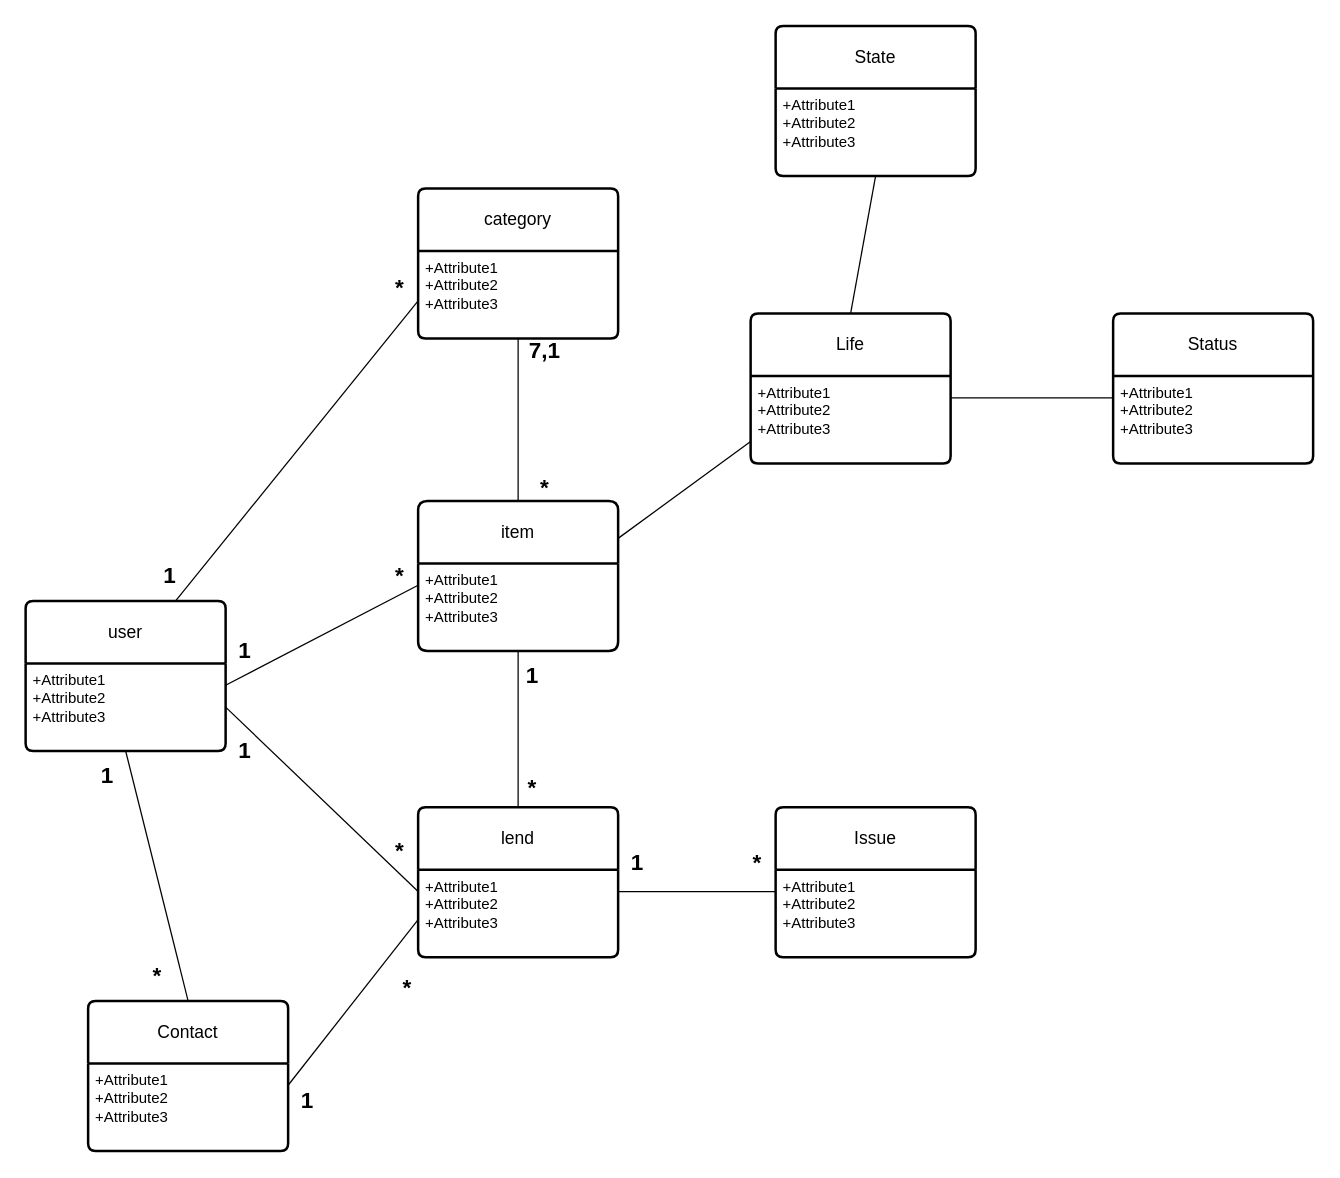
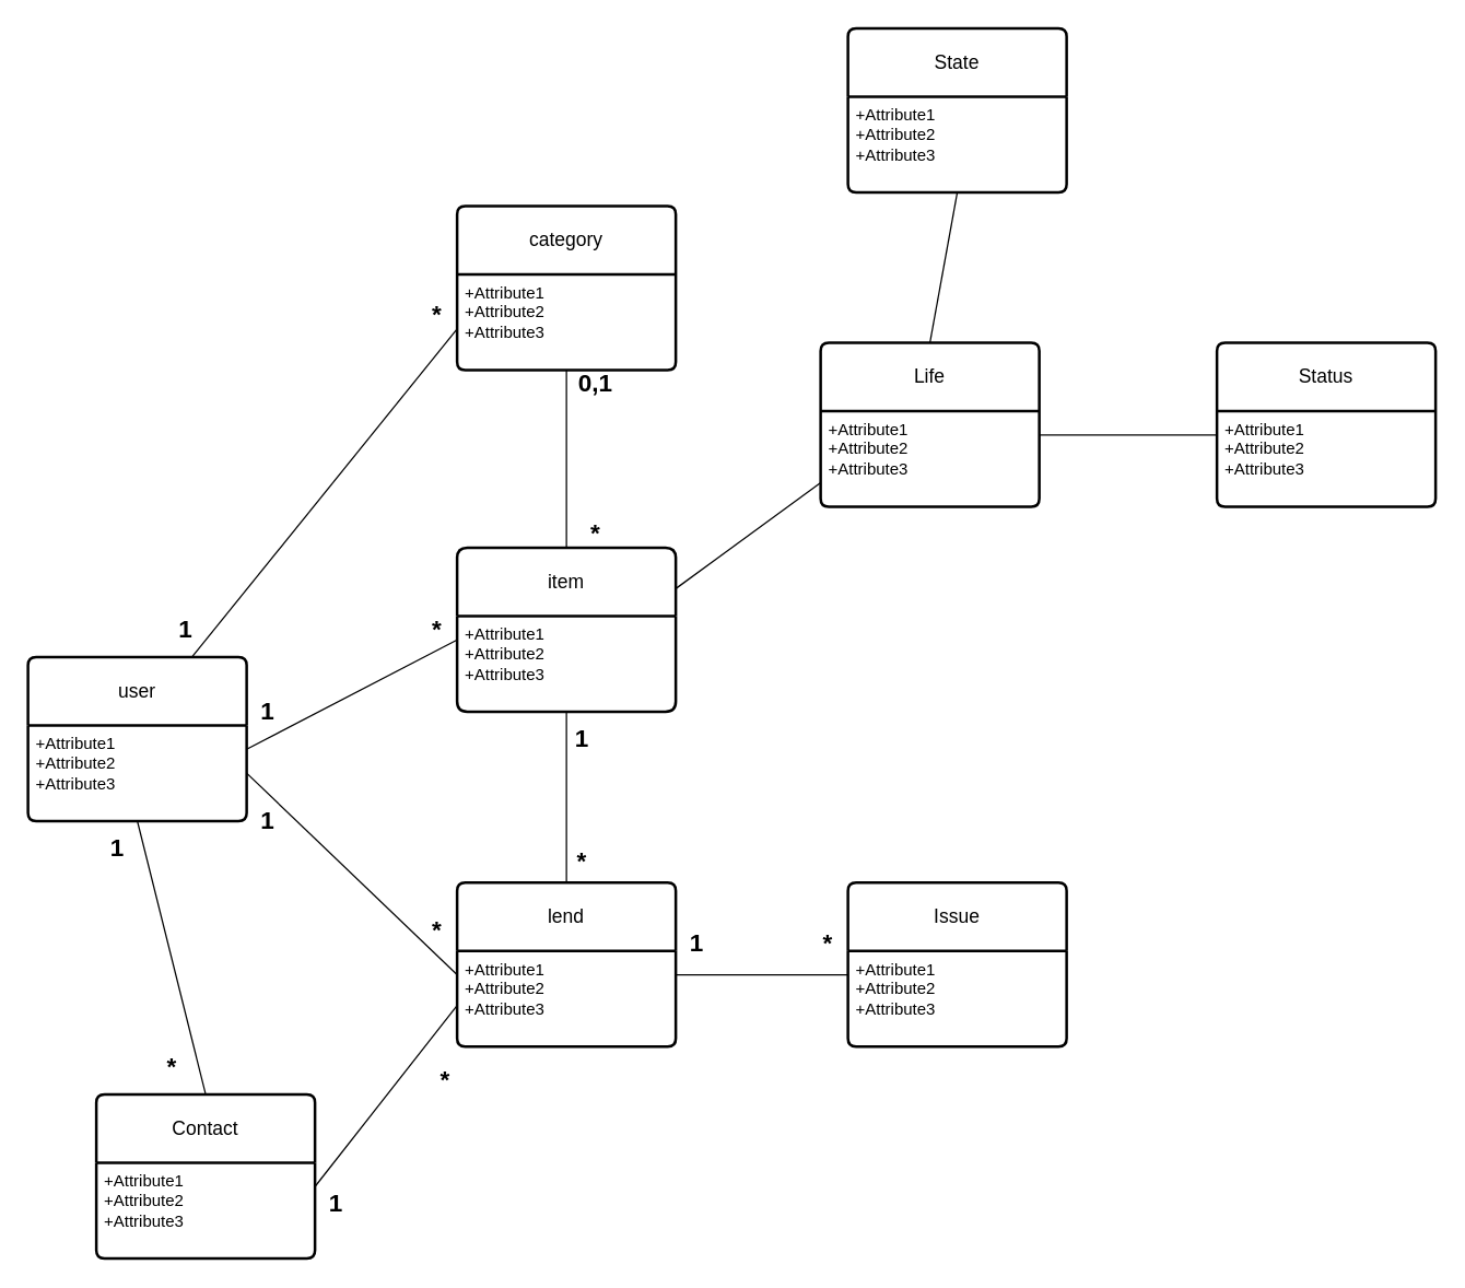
  <mxCell id="0" />
  <mxCell id="1" parent="0" />
  <mxCell id="2" value="item" style="swimlane;childLayout=stackLayout;horizontal=1;startSize=50;horizontalStack=0;rounded=1;fontSize=14;fontStyle=0;strokeWidth=2;resizeParent=0;resizeLast=1;shadow=0;dashed=0;align=center;arcSize=5;whiteSpace=wrap;html=1;" vertex="1" parent="1"><mxGeometry x="334" y="400" width="160" height="120" as="geometry" /></mxCell>
  <mxCell id="3" value="+Attribute1&#10;+Attribute2&#10;+Attribute3" style="align=left;strokeColor=none;fillColor=none;spacingLeft=4;fontSize=12;verticalAlign=top;resizable=0;rotatable=0;part=1;html=1;" vertex="1" parent="2"><mxGeometry y="50" width="160" height="70" as="geometry" /></mxCell>
  <mxCell id="4" value="category" style="swimlane;childLayout=stackLayout;horizontal=1;startSize=50;horizontalStack=0;rounded=1;fontSize=14;fontStyle=0;strokeWidth=2;resizeParent=0;resizeLast=1;shadow=0;dashed=0;align=center;arcSize=4;whiteSpace=wrap;html=1;" vertex="1" parent="1"><mxGeometry x="334" y="150" width="160" height="120" as="geometry" /></mxCell>
  <mxCell id="5" value="+Attribute1&#10;+Attribute2&#10;+Attribute3" style="align=left;strokeColor=none;fillColor=none;spacingLeft=4;fontSize=12;verticalAlign=top;resizable=0;rotatable=0;part=1;html=1;" vertex="1" parent="4"><mxGeometry y="50" width="160" height="70" as="geometry" /></mxCell>
  <mxCell id="6" value="lend" style="swimlane;childLayout=stackLayout;horizontal=1;startSize=50;horizontalStack=0;rounded=1;fontSize=14;fontStyle=0;strokeWidth=2;resizeParent=0;resizeLast=1;shadow=0;dashed=0;align=center;arcSize=4;whiteSpace=wrap;html=1;" vertex="1" parent="1"><mxGeometry x="334" y="645" width="160" height="120" as="geometry" /></mxCell>
  <mxCell id="7" value="+Attribute1&#10;+Attribute2&#10;+Attribute3" style="align=left;strokeColor=none;fillColor=none;spacingLeft=4;fontSize=12;verticalAlign=top;resizable=0;rotatable=0;part=1;html=1;" vertex="1" parent="6"><mxGeometry y="50" width="160" height="70" as="geometry" /></mxCell>
  <mxCell id="8" value="user" style="swimlane;childLayout=stackLayout;horizontal=1;startSize=50;horizontalStack=0;rounded=1;fontSize=14;fontStyle=0;strokeWidth=2;resizeParent=0;resizeLast=1;shadow=0;dashed=0;align=center;arcSize=4;whiteSpace=wrap;html=1;" vertex="1" parent="1"><mxGeometry x="20" y="480" width="160" height="120" as="geometry" /></mxCell>
  <mxCell id="9" value="+Attribute1&#10;+Attribute2&#10;+Attribute3" style="align=left;strokeColor=none;fillColor=none;spacingLeft=4;fontSize=12;verticalAlign=top;resizable=0;rotatable=0;part=1;html=1;" vertex="1" parent="8"><mxGeometry y="50" width="160" height="70" as="geometry" /></mxCell>
  <mxCell id="10" value="" style="endArrow=none;html=1;rounded=0;exitX=1;exitY=0.25;exitDx=0;exitDy=0;entryX=0;entryY=0.25;entryDx=0;entryDy=0;" edge="1" parent="1" source="9" target="3"><mxGeometry relative="1" as="geometry"><mxPoint x="250" y="530" as="sourcePoint" /><mxPoint x="270" y="467.5" as="targetPoint" /></mxGeometry></mxCell>
  <mxCell id="11" value="" style="endArrow=none;html=1;rounded=0;entryX=0.5;entryY=0;entryDx=0;entryDy=0;exitX=0.5;exitY=1;exitDx=0;exitDy=0;" edge="1" parent="1" source="5" target="2"><mxGeometry relative="1" as="geometry"><mxPoint x="250" y="530" as="sourcePoint" /><mxPoint x="410" y="530" as="targetPoint" /></mxGeometry></mxCell>
  <mxCell id="12" value="&lt;b&gt;&lt;font style=&quot;font-size: 18px;&quot;&gt;*&lt;/font&gt;&lt;/b&gt;" style="text;html=1;align=center;verticalAlign=middle;resizable=0;points=[];autosize=1;strokeColor=none;fillColor=none;" vertex="1" parent="1"><mxGeometry x="304" y="440" width="30" height="40" as="geometry" /></mxCell>
  <mxCell id="13" value="&lt;b&gt;&lt;font style=&quot;font-size: 18px;&quot;&gt;1&lt;/font&gt;&lt;/b&gt;" style="text;html=1;align=center;verticalAlign=middle;resizable=0;points=[];autosize=1;strokeColor=none;fillColor=none;" vertex="1" parent="1"><mxGeometry x="180" y="500" width="30" height="40" as="geometry" /></mxCell>
- <mxCell id="14" value="&lt;b&gt;&lt;font style=&quot;font-size: 18px;&quot;&gt;7,1&lt;/font&gt;&lt;/b&gt;" style="text;html=1;align=center;verticalAlign=middle;resizable=0;points=[];autosize=1;strokeColor=none;fillColor=none;" vertex="1" parent="1"><mxGeometry x="410" y="260" width="50" height="40" as="geometry" /></mxCell>
+ <mxCell id="14" value="&lt;b&gt;&lt;font style=&quot;font-size: 18px;&quot;&gt;0,1&lt;/font&gt;&lt;/b&gt;" style="text;html=1;align=center;verticalAlign=middle;resizable=0;points=[];autosize=1;strokeColor=none;fillColor=none;" vertex="1" parent="1"><mxGeometry x="410" y="260" width="50" height="40" as="geometry" /></mxCell>
  <mxCell id="15" value="&lt;b&gt;&lt;font style=&quot;font-size: 18px;&quot;&gt;*&lt;/font&gt;&lt;/b&gt;" style="text;html=1;align=center;verticalAlign=middle;resizable=0;points=[];autosize=1;strokeColor=none;fillColor=none;" vertex="1" parent="1"><mxGeometry x="420" y="370" width="30" height="40" as="geometry" /></mxCell>
  <mxCell id="16" value="" style="endArrow=none;html=1;rounded=0;exitX=1;exitY=0.5;exitDx=0;exitDy=0;entryX=0;entryY=0.25;entryDx=0;entryDy=0;" edge="1" parent="1" source="9" target="7"><mxGeometry relative="1" as="geometry"><mxPoint x="250" y="530" as="sourcePoint" /><mxPoint x="410" y="530" as="targetPoint" /></mxGeometry></mxCell>
  <mxCell id="17" value="&lt;b&gt;&lt;font style=&quot;font-size: 18px;&quot;&gt;1&lt;/font&gt;&lt;/b&gt;" style="text;html=1;align=center;verticalAlign=middle;resizable=0;points=[];autosize=1;strokeColor=none;fillColor=none;" vertex="1" parent="1"><mxGeometry x="180" y="580" width="30" height="40" as="geometry" /></mxCell>
  <mxCell id="18" value="&lt;b&gt;&lt;font style=&quot;font-size: 18px;&quot;&gt;*&lt;/font&gt;&lt;/b&gt;" style="text;html=1;align=center;verticalAlign=middle;resizable=0;points=[];autosize=1;strokeColor=none;fillColor=none;" vertex="1" parent="1"><mxGeometry x="304" y="660" width="30" height="40" as="geometry" /></mxCell>
  <mxCell id="19" value="" style="endArrow=none;html=1;rounded=0;entryX=0.5;entryY=0;entryDx=0;entryDy=0;exitX=0.5;exitY=1;exitDx=0;exitDy=0;" edge="1" parent="1" source="3" target="6"><mxGeometry relative="1" as="geometry"><mxPoint x="250" y="530" as="sourcePoint" /><mxPoint x="410" y="530" as="targetPoint" /></mxGeometry></mxCell>
  <mxCell id="20" value="&lt;b&gt;&lt;font style=&quot;font-size: 18px;&quot;&gt;*&lt;/font&gt;&lt;/b&gt;" style="text;html=1;align=center;verticalAlign=middle;resizable=0;points=[];autosize=1;strokeColor=none;fillColor=none;" vertex="1" parent="1"><mxGeometry x="410" y="610" width="30" height="40" as="geometry" /></mxCell>
  <mxCell id="21" value="&lt;b&gt;&lt;font style=&quot;font-size: 18px;&quot;&gt;1&lt;/font&gt;&lt;/b&gt;" style="text;html=1;align=center;verticalAlign=middle;resizable=0;points=[];autosize=1;strokeColor=none;fillColor=none;" vertex="1" parent="1"><mxGeometry x="410" y="520" width="30" height="40" as="geometry" /></mxCell>
  <mxCell id="22" value="" style="endArrow=none;html=1;rounded=0;exitX=0.75;exitY=0;exitDx=0;exitDy=0;entryX=0;entryY=0.75;entryDx=0;entryDy=0;" edge="1" parent="1" source="8" target="4"><mxGeometry relative="1" as="geometry"><mxPoint x="250" y="530" as="sourcePoint" /><mxPoint x="410" y="530" as="targetPoint" /></mxGeometry></mxCell>
  <mxCell id="23" value="&lt;b&gt;&lt;font style=&quot;font-size: 18px;&quot;&gt;1&lt;/font&gt;&lt;/b&gt;" style="text;html=1;align=center;verticalAlign=middle;resizable=0;points=[];autosize=1;strokeColor=none;fillColor=none;" vertex="1" parent="1"><mxGeometry x="120" y="440" width="30" height="40" as="geometry" /></mxCell>
  <mxCell id="24" value="&lt;b&gt;&lt;font style=&quot;font-size: 18px;&quot;&gt;*&lt;/font&gt;&lt;/b&gt;" style="text;html=1;align=center;verticalAlign=middle;resizable=0;points=[];autosize=1;strokeColor=none;fillColor=none;" vertex="1" parent="1"><mxGeometry x="304" y="210" width="30" height="40" as="geometry" /></mxCell>
  <mxCell id="25" value="State" style="swimlane;childLayout=stackLayout;horizontal=1;startSize=50;horizontalStack=0;rounded=1;fontSize=14;fontStyle=0;strokeWidth=2;resizeParent=0;resizeLast=1;shadow=0;dashed=0;align=center;arcSize=4;whiteSpace=wrap;html=1;" vertex="1" parent="1"><mxGeometry x="620" y="20" width="160" height="120" as="geometry" /></mxCell>
  <mxCell id="26" value="+Attribute1&#10;+Attribute2&#10;+Attribute3" style="align=left;strokeColor=none;fillColor=none;spacingLeft=4;fontSize=12;verticalAlign=top;resizable=0;rotatable=0;part=1;html=1;" vertex="1" parent="25"><mxGeometry y="50" width="160" height="70" as="geometry" /></mxCell>
  <mxCell id="27" value="Issue" style="swimlane;childLayout=stackLayout;horizontal=1;startSize=50;horizontalStack=0;rounded=1;fontSize=14;fontStyle=0;strokeWidth=2;resizeParent=0;resizeLast=1;shadow=0;dashed=0;align=center;arcSize=4;whiteSpace=wrap;html=1;" vertex="1" parent="1"><mxGeometry x="620" y="645" width="160" height="120" as="geometry" /></mxCell>
  <mxCell id="28" value="+Attribute1&#10;+Attribute2&#10;+Attribute3" style="align=left;strokeColor=none;fillColor=none;spacingLeft=4;fontSize=12;verticalAlign=top;resizable=0;rotatable=0;part=1;html=1;" vertex="1" parent="27"><mxGeometry y="50" width="160" height="70" as="geometry" /></mxCell>
  <mxCell id="29" value="Contact" style="swimlane;childLayout=stackLayout;horizontal=1;startSize=50;horizontalStack=0;rounded=1;fontSize=14;fontStyle=0;strokeWidth=2;resizeParent=0;resizeLast=1;shadow=0;dashed=0;align=center;arcSize=4;whiteSpace=wrap;html=1;" vertex="1" parent="1"><mxGeometry x="70" y="800" width="160" height="120" as="geometry" /></mxCell>
  <mxCell id="30" value="+Attribute1&#10;+Attribute2&#10;+Attribute3" style="align=left;strokeColor=none;fillColor=none;spacingLeft=4;fontSize=12;verticalAlign=top;resizable=0;rotatable=0;part=1;html=1;" vertex="1" parent="29"><mxGeometry y="50" width="160" height="70" as="geometry" /></mxCell>
  <mxCell id="31" value="" style="endArrow=none;html=1;rounded=0;entryX=0.5;entryY=0;entryDx=0;entryDy=0;exitX=0.5;exitY=1;exitDx=0;exitDy=0;" edge="1" parent="1" source="9" target="29"><mxGeometry relative="1" as="geometry"><mxPoint x="250" y="630" as="sourcePoint" /><mxPoint x="410" y="630" as="targetPoint" /></mxGeometry></mxCell>
  <mxCell id="32" value="" style="endArrow=none;html=1;rounded=0;exitX=1;exitY=0.25;exitDx=0;exitDy=0;entryX=0;entryY=0.75;entryDx=0;entryDy=0;" edge="1" parent="1" source="30" target="6"><mxGeometry relative="1" as="geometry"><mxPoint x="250" y="630" as="sourcePoint" /><mxPoint x="410" y="630" as="targetPoint" /></mxGeometry></mxCell>
  <mxCell id="33" value="&lt;b&gt;&lt;font style=&quot;font-size: 18px;&quot;&gt;1&lt;/font&gt;&lt;/b&gt;" style="text;html=1;align=center;verticalAlign=middle;resizable=0;points=[];autosize=1;strokeColor=none;fillColor=none;" vertex="1" parent="1"><mxGeometry x="70" y="600" width="30" height="40" as="geometry" /></mxCell>
  <mxCell id="34" value="&lt;b&gt;&lt;font style=&quot;font-size: 18px;&quot;&gt;*&lt;/font&gt;&lt;/b&gt;" style="text;html=1;align=center;verticalAlign=middle;resizable=0;points=[];autosize=1;strokeColor=none;fillColor=none;" vertex="1" parent="1"><mxGeometry x="110" y="760" width="30" height="40" as="geometry" /></mxCell>
  <mxCell id="35" value="&lt;b&gt;&lt;font style=&quot;font-size: 18px;&quot;&gt;1&lt;/font&gt;&lt;/b&gt;" style="text;html=1;align=center;verticalAlign=middle;resizable=0;points=[];autosize=1;strokeColor=none;fillColor=none;" vertex="1" parent="1"><mxGeometry x="230" y="860" width="30" height="40" as="geometry" /></mxCell>
  <mxCell id="36" value="&lt;b&gt;&lt;font style=&quot;font-size: 18px;&quot;&gt;*&lt;/font&gt;&lt;/b&gt;" style="text;html=1;align=center;verticalAlign=middle;resizable=0;points=[];autosize=1;strokeColor=none;fillColor=none;" vertex="1" parent="1"><mxGeometry x="310" y="770" width="30" height="40" as="geometry" /></mxCell>
  <mxCell id="37" value="Status" style="swimlane;childLayout=stackLayout;horizontal=1;startSize=50;horizontalStack=0;rounded=1;fontSize=14;fontStyle=0;strokeWidth=2;resizeParent=0;resizeLast=1;shadow=0;dashed=0;align=center;arcSize=4;whiteSpace=wrap;html=1;" vertex="1" parent="1"><mxGeometry x="890" y="250" width="160" height="120" as="geometry" /></mxCell>
  <mxCell id="38" value="+Attribute1&#10;+Attribute2&#10;+Attribute3" style="align=left;strokeColor=none;fillColor=none;spacingLeft=4;fontSize=12;verticalAlign=top;resizable=0;rotatable=0;part=1;html=1;" vertex="1" parent="37"><mxGeometry y="50" width="160" height="70" as="geometry" /></mxCell>
  <mxCell id="39" value="Life" style="swimlane;childLayout=stackLayout;horizontal=1;startSize=50;horizontalStack=0;rounded=1;fontSize=14;fontStyle=0;strokeWidth=2;resizeParent=0;resizeLast=1;shadow=0;dashed=0;align=center;arcSize=4;whiteSpace=wrap;html=1;" vertex="1" parent="1"><mxGeometry x="600" y="250" width="160" height="120" as="geometry" /></mxCell>
  <mxCell id="40" value="+Attribute1&#10;+Attribute2&#10;+Attribute3" style="align=left;strokeColor=none;fillColor=none;spacingLeft=4;fontSize=12;verticalAlign=top;resizable=0;rotatable=0;part=1;html=1;" vertex="1" parent="39"><mxGeometry y="50" width="160" height="70" as="geometry" /></mxCell>
  <mxCell id="41" value="" style="endArrow=none;html=1;rounded=0;entryX=0;entryY=0.75;entryDx=0;entryDy=0;exitX=1;exitY=0.25;exitDx=0;exitDy=0;" edge="1" parent="1" source="2" target="40"><mxGeometry relative="1" as="geometry"><mxPoint x="410" y="530" as="sourcePoint" /><mxPoint x="570" y="530" as="targetPoint" /></mxGeometry></mxCell>
  <mxCell id="42" value="" style="endArrow=none;html=1;rounded=0;entryX=0;entryY=0.25;entryDx=0;entryDy=0;exitX=1;exitY=0.25;exitDx=0;exitDy=0;" edge="1" parent="1" source="40" target="38"><mxGeometry relative="1" as="geometry"><mxPoint x="410" y="330" as="sourcePoint" /><mxPoint x="570" y="330" as="targetPoint" /></mxGeometry></mxCell>
  <mxCell id="43" value="" style="endArrow=none;html=1;rounded=0;entryX=0.5;entryY=1;entryDx=0;entryDy=0;exitX=0.5;exitY=0;exitDx=0;exitDy=0;" edge="1" parent="1" source="39" target="26"><mxGeometry relative="1" as="geometry"><mxPoint x="410" y="330" as="sourcePoint" /><mxPoint x="570" y="330" as="targetPoint" /></mxGeometry></mxCell>
  <mxCell id="44" value="" style="endArrow=none;html=1;rounded=0;entryX=0;entryY=0.25;entryDx=0;entryDy=0;exitX=1;exitY=0.25;exitDx=0;exitDy=0;" edge="1" parent="1" source="7" target="28"><mxGeometry relative="1" as="geometry"><mxPoint x="410" y="630" as="sourcePoint" /><mxPoint x="570" y="630" as="targetPoint" /></mxGeometry></mxCell>
  <mxCell id="45" value="&lt;b&gt;&lt;font style=&quot;font-size: 18px;&quot;&gt;*&lt;/font&gt;&lt;/b&gt;" style="text;html=1;align=center;verticalAlign=middle;resizable=0;points=[];autosize=1;strokeColor=none;fillColor=none;" vertex="1" parent="1"><mxGeometry x="590" y="670" width="30" height="40" as="geometry" /></mxCell>
  <mxCell id="46" value="&lt;b&gt;&lt;font style=&quot;font-size: 18px;&quot;&gt;1&lt;/font&gt;&lt;/b&gt;" style="text;html=1;align=center;verticalAlign=middle;resizable=0;points=[];autosize=1;strokeColor=none;fillColor=none;" vertex="1" parent="1"><mxGeometry x="494" y="670" width="30" height="40" as="geometry" /></mxCell>
